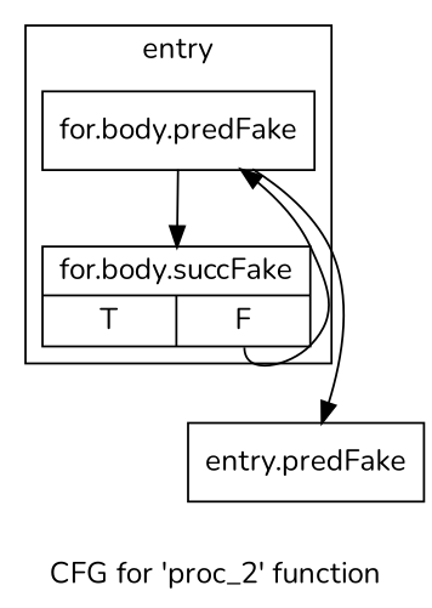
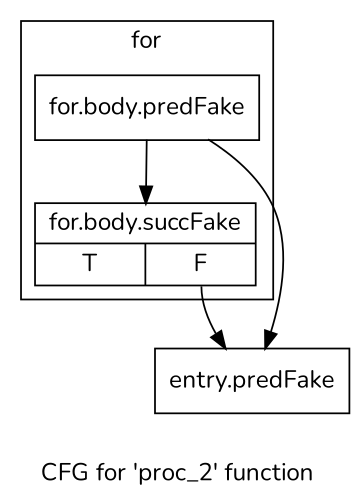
  digraph {
    fontname=Nunito
    label="CFG for 'proc_2' function"
    node [fontname=Nunito shape=record]
    edge [fontname=Nunito]
    n1 [label="{for.body.predFake}"]
    n2 [label="{for.body.succFake|{<s0>T|<s1>F}}"]
    n3 [label="{entry.predFake}"]
    subgraph cluster_1 {
-     label=entry
+     label=for
      tripcount=0
      n1
      n2
    }
    n1 -> n2
    n1 -> n3
-   n2 -> n1 [tailport=s1]
+   n2 -> n3 [tailport=s1]
  }
